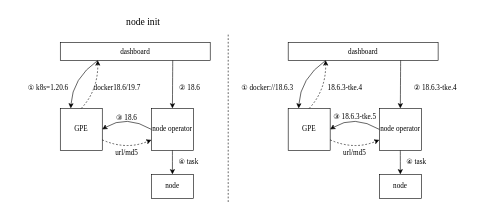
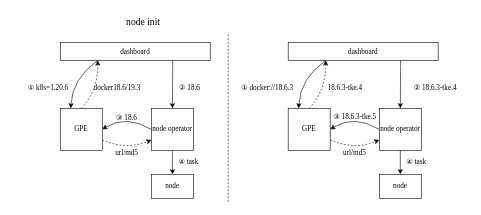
  <mxCell id="0" />
  <mxCell id="1" parent="0" />
  <mxCell id="2" value="" style="endArrow=none;html=1;rounded=0;dashed=1;fontFamily=source code pro;" edge="1" parent="1"><mxGeometry width="50" height="50" relative="1" as="geometry"><mxPoint x="380" y="336" as="sourcePoint" /><mxPoint x="380" y="56" as="targetPoint" /></mxGeometry></mxCell>
  <mxCell id="3" value="dashboard" style="rounded=0;whiteSpace=wrap;html=1;fontFamily=source code pro;" vertex="1" parent="1"><mxGeometry x="100" y="70" width="250" height="30" as="geometry" /></mxCell>
  <mxCell id="4" value="node init" style="text;html=1;strokeColor=none;fillColor=none;align=center;verticalAlign=middle;whiteSpace=wrap;rounded=0;fontSize=16;fontFamily=source code pro;" vertex="1" parent="1"><mxGeometry x="186" y="20" width="105" height="30" as="geometry" /></mxCell>
  <mxCell id="5" value="node operator" style="rounded=0;whiteSpace=wrap;html=1;fontFamily=source code pro;" vertex="1" parent="1"><mxGeometry x="252" y="180" width="70" height="70" as="geometry" /></mxCell>
  <mxCell id="6" value="GPE" style="rounded=0;whiteSpace=wrap;html=1;fontFamily=source code pro;" vertex="1" parent="1"><mxGeometry x="100" y="180" width="70" height="70" as="geometry" /></mxCell>
  <mxCell id="7" value="" style="endArrow=classic;html=1;rounded=0;curved=1;exitX=0.25;exitY=1;exitDx=0;exitDy=0;entryX=0.25;entryY=0;entryDx=0;entryDy=0;fontFamily=source code pro;" edge="1" parent="1" source="3" target="6"><mxGeometry width="50" height="50" relative="1" as="geometry"><mxPoint x="380" y="300" as="sourcePoint" /><mxPoint x="430" y="250" as="targetPoint" /><Array as="points"><mxPoint x="120" y="130" /></Array></mxGeometry></mxCell>
  <mxCell id="8" value="① k8s=1.20.6" style="text;html=1;strokeColor=none;fillColor=none;align=center;verticalAlign=middle;whiteSpace=wrap;rounded=0;fontFamily=source code pro;" vertex="1" parent="1"><mxGeometry x="20" y="130" width="120" height="30" as="geometry" /></mxCell>
  <mxCell id="9" value="" style="endArrow=classic;html=1;rounded=0;curved=1;entryX=0.25;entryY=1;entryDx=0;entryDy=0;exitX=0.5;exitY=0;exitDx=0;exitDy=0;dashed=1;fontFamily=source code pro;" edge="1" parent="1" source="6" target="3"><mxGeometry width="50" height="50" relative="1" as="geometry"><mxPoint x="380" y="290" as="sourcePoint" /><mxPoint x="430" y="240" as="targetPoint" /><Array as="points"><mxPoint x="163" y="150" /></Array></mxGeometry></mxCell>
- <mxCell id="10" value="docker18.6/19.7" style="text;html=1;strokeColor=none;fillColor=none;align=center;verticalAlign=middle;whiteSpace=wrap;rounded=0;fontFamily=source code pro;" vertex="1" parent="1"><mxGeometry x="135" y="130" width="120" height="30" as="geometry" /></mxCell>
+ <mxCell id="10" value="docker18.6/19.3" style="text;html=1;strokeColor=none;fillColor=none;align=center;verticalAlign=middle;whiteSpace=wrap;rounded=0;fontFamily=source code pro;" vertex="1" parent="1"><mxGeometry x="135" y="130" width="120" height="30" as="geometry" /></mxCell>
  <mxCell id="11" value="" style="endArrow=classic;html=1;rounded=0;fontFamily=source code pro;fontSize=16;curved=1;exitX=0.75;exitY=1;exitDx=0;exitDy=0;entryX=0.5;entryY=0;entryDx=0;entryDy=0;" edge="1" parent="1" source="3" target="5"><mxGeometry width="50" height="50" relative="1" as="geometry"><mxPoint x="380" y="290" as="sourcePoint" /><mxPoint x="430" y="240" as="targetPoint" /></mxGeometry></mxCell>
  <mxCell id="12" value="② 18.6" style="text;html=1;strokeColor=none;fillColor=none;align=center;verticalAlign=middle;whiteSpace=wrap;rounded=0;fontFamily=source code pro;" vertex="1" parent="1"><mxGeometry x="291" y="130" width="50" height="30" as="geometry" /></mxCell>
  <mxCell id="13" value="" style="endArrow=classic;html=1;rounded=0;curved=1;exitX=0;exitY=0.5;exitDx=0;exitDy=0;entryX=1;entryY=0.5;entryDx=0;entryDy=0;fontFamily=source code pro;" edge="1" parent="1" source="5" target="6"><mxGeometry width="50" height="50" relative="1" as="geometry"><mxPoint x="172.5" y="110" as="sourcePoint" /><mxPoint x="127.5" y="190" as="targetPoint" /><Array as="points"><mxPoint x="210" y="190" /></Array></mxGeometry></mxCell>
  <mxCell id="14" value="" style="endArrow=classic;html=1;rounded=0;curved=1;entryX=0;entryY=0.75;entryDx=0;entryDy=0;exitX=1;exitY=0.75;exitDx=0;exitDy=0;dashed=1;fontFamily=source code pro;" edge="1" parent="1" source="6" target="5"><mxGeometry width="50" height="50" relative="1" as="geometry"><mxPoint x="145" y="190" as="sourcePoint" /><mxPoint x="172.5" y="110" as="targetPoint" /><Array as="points"><mxPoint x="210" y="250" /></Array></mxGeometry></mxCell>
  <mxCell id="15" value="" style="endArrow=classic;html=1;rounded=0;fontFamily=source code pro;fontSize=16;curved=1;exitX=0.5;exitY=1;exitDx=0;exitDy=0;entryX=0.5;entryY=0;entryDx=0;entryDy=0;" edge="1" parent="1" source="5" target="16"><mxGeometry width="50" height="50" relative="1" as="geometry"><mxPoint x="287" y="300" as="sourcePoint" /><mxPoint x="287" y="310" as="targetPoint" /></mxGeometry></mxCell>
  <mxCell id="16" value="node" style="rounded=0;whiteSpace=wrap;html=1;fontFamily=source code pro;" vertex="1" parent="1"><mxGeometry x="252" y="290" width="70" height="40" as="geometry" /></mxCell>
  <mxCell id="17" value="③ 18.6" style="text;html=1;strokeColor=none;fillColor=none;align=center;verticalAlign=middle;whiteSpace=wrap;rounded=0;fontFamily=source code pro;" vertex="1" parent="1"><mxGeometry x="186" y="181" width="50" height="30" as="geometry" /></mxCell>
  <mxCell id="18" value="url/md5" style="text;html=1;strokeColor=none;fillColor=none;align=center;verticalAlign=middle;whiteSpace=wrap;rounded=0;fontFamily=source code pro;" vertex="1" parent="1"><mxGeometry x="186" y="240" width="50" height="30" as="geometry" /></mxCell>
  <mxCell id="19" value="④ task" style="text;html=1;strokeColor=none;fillColor=none;align=center;verticalAlign=middle;whiteSpace=wrap;rounded=0;fontFamily=source code pro;" vertex="1" parent="1"><mxGeometry x="289" y="254" width="50" height="30" as="geometry" /></mxCell>
  <mxCell id="20" value="dashboard" style="rounded=0;whiteSpace=wrap;html=1;fontFamily=source code pro;" vertex="1" parent="1"><mxGeometry x="480" y="70" width="250" height="30" as="geometry" /></mxCell>
  <mxCell id="21" value="node operator" style="rounded=0;whiteSpace=wrap;html=1;fontFamily=source code pro;" vertex="1" parent="1"><mxGeometry x="632" y="180" width="70" height="70" as="geometry" /></mxCell>
  <mxCell id="22" value="GPE" style="rounded=0;whiteSpace=wrap;html=1;fontFamily=source code pro;" vertex="1" parent="1"><mxGeometry x="480" y="180" width="70" height="70" as="geometry" /></mxCell>
  <mxCell id="23" value="" style="endArrow=classic;html=1;rounded=0;curved=1;exitX=0.25;exitY=1;exitDx=0;exitDy=0;entryX=0.25;entryY=0;entryDx=0;entryDy=0;fontFamily=source code pro;" edge="1" source="20" target="22" parent="1"><mxGeometry width="50" height="50" relative="1" as="geometry"><mxPoint x="760" y="300" as="sourcePoint" /><mxPoint x="810" y="250" as="targetPoint" /><Array as="points"><mxPoint x="500" y="130" /></Array></mxGeometry></mxCell>
  <mxCell id="24" value="" style="endArrow=classic;html=1;rounded=0;curved=1;entryX=0.25;entryY=1;entryDx=0;entryDy=0;exitX=0.5;exitY=0;exitDx=0;exitDy=0;dashed=1;fontFamily=source code pro;" edge="1" source="22" target="20" parent="1"><mxGeometry width="50" height="50" relative="1" as="geometry"><mxPoint x="760" y="290" as="sourcePoint" /><mxPoint x="810" y="240" as="targetPoint" /><Array as="points"><mxPoint x="543" y="150" /></Array></mxGeometry></mxCell>
  <mxCell id="25" value="18.6.3-tke.4" style="text;html=1;strokeColor=none;fillColor=none;align=center;verticalAlign=middle;whiteSpace=wrap;rounded=0;fontFamily=source code pro;" vertex="1" parent="1"><mxGeometry x="515" y="130" width="120" height="30" as="geometry" /></mxCell>
  <mxCell id="26" value="" style="endArrow=classic;html=1;rounded=0;fontFamily=source code pro;fontSize=16;curved=1;exitX=0.75;exitY=1;exitDx=0;exitDy=0;entryX=0.5;entryY=0;entryDx=0;entryDy=0;" edge="1" source="20" target="21" parent="1"><mxGeometry width="50" height="50" relative="1" as="geometry"><mxPoint x="760" y="290" as="sourcePoint" /><mxPoint x="810" y="240" as="targetPoint" /></mxGeometry></mxCell>
  <mxCell id="27" value="② 18.6.3-tke.4" style="text;html=1;strokeColor=none;fillColor=none;align=center;verticalAlign=middle;whiteSpace=wrap;rounded=0;fontFamily=source code pro;" vertex="1" parent="1"><mxGeometry x="671" y="130" width="109" height="30" as="geometry" /></mxCell>
  <mxCell id="28" value="" style="endArrow=classic;html=1;rounded=0;curved=1;exitX=0;exitY=0.5;exitDx=0;exitDy=0;entryX=1;entryY=0.5;entryDx=0;entryDy=0;fontFamily=source code pro;" edge="1" source="21" target="22" parent="1"><mxGeometry width="50" height="50" relative="1" as="geometry"><mxPoint x="552.5" y="110" as="sourcePoint" /><mxPoint x="507.5" y="190" as="targetPoint" /><Array as="points"><mxPoint x="590" y="190" /></Array></mxGeometry></mxCell>
  <mxCell id="29" value="" style="endArrow=classic;html=1;rounded=0;curved=1;entryX=0;entryY=0.75;entryDx=0;entryDy=0;exitX=1;exitY=0.75;exitDx=0;exitDy=0;dashed=1;fontFamily=source code pro;" edge="1" source="22" target="21" parent="1"><mxGeometry width="50" height="50" relative="1" as="geometry"><mxPoint x="525" y="190" as="sourcePoint" /><mxPoint x="552.5" y="110" as="targetPoint" /><Array as="points"><mxPoint x="590" y="250" /></Array></mxGeometry></mxCell>
  <mxCell id="30" value="" style="endArrow=classic;html=1;rounded=0;fontFamily=source code pro;fontSize=16;curved=1;exitX=0.5;exitY=1;exitDx=0;exitDy=0;entryX=0.5;entryY=0;entryDx=0;entryDy=0;" edge="1" source="21" target="31" parent="1"><mxGeometry width="50" height="50" relative="1" as="geometry"><mxPoint x="667" y="300" as="sourcePoint" /><mxPoint x="667" y="310" as="targetPoint" /></mxGeometry></mxCell>
  <mxCell id="31" value="node" style="rounded=0;whiteSpace=wrap;html=1;fontFamily=source code pro;" vertex="1" parent="1"><mxGeometry x="632" y="290" width="70" height="40" as="geometry" /></mxCell>
  <mxCell id="32" value="url/md5" style="text;html=1;strokeColor=none;fillColor=none;align=center;verticalAlign=middle;whiteSpace=wrap;rounded=0;fontFamily=source code pro;" vertex="1" parent="1"><mxGeometry x="566" y="240" width="50" height="30" as="geometry" /></mxCell>
  <mxCell id="33" value="④ task" style="text;html=1;strokeColor=none;fillColor=none;align=center;verticalAlign=middle;whiteSpace=wrap;rounded=0;fontFamily=source code pro;" vertex="1" parent="1"><mxGeometry x="669" y="254" width="50" height="30" as="geometry" /></mxCell>
  <mxCell id="34" value="① docker://18.6.3" style="text;html=1;strokeColor=none;fillColor=none;align=center;verticalAlign=middle;whiteSpace=wrap;rounded=0;fontFamily=source code pro;" vertex="1" parent="1"><mxGeometry x="376" y="130" width="139" height="30" as="geometry" /></mxCell>
  <mxCell id="35" value="③ 18.6.3-tke.5" style="text;html=1;strokeColor=none;fillColor=none;align=center;verticalAlign=middle;whiteSpace=wrap;rounded=0;fontFamily=source code pro;" vertex="1" parent="1"><mxGeometry x="536.5" y="180" width="109" height="30" as="geometry" /></mxCell>
